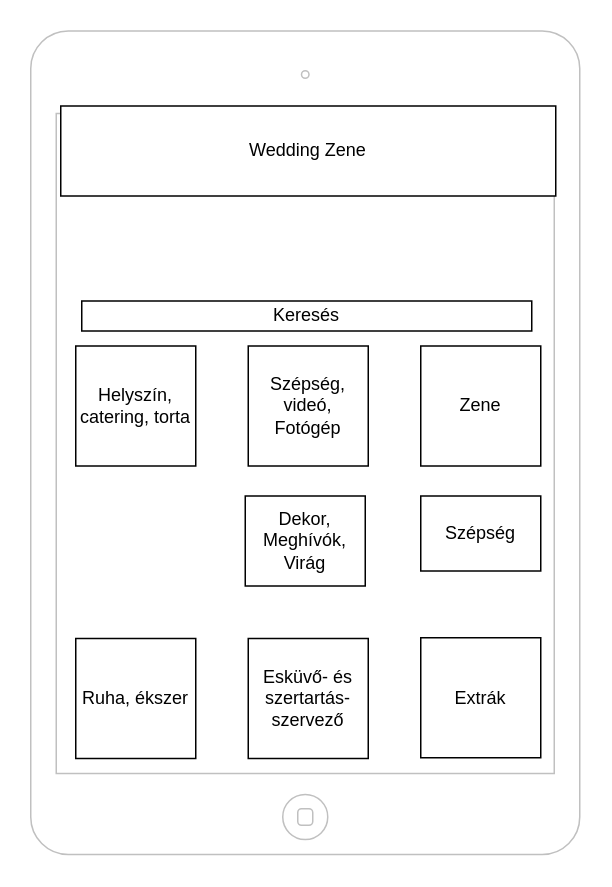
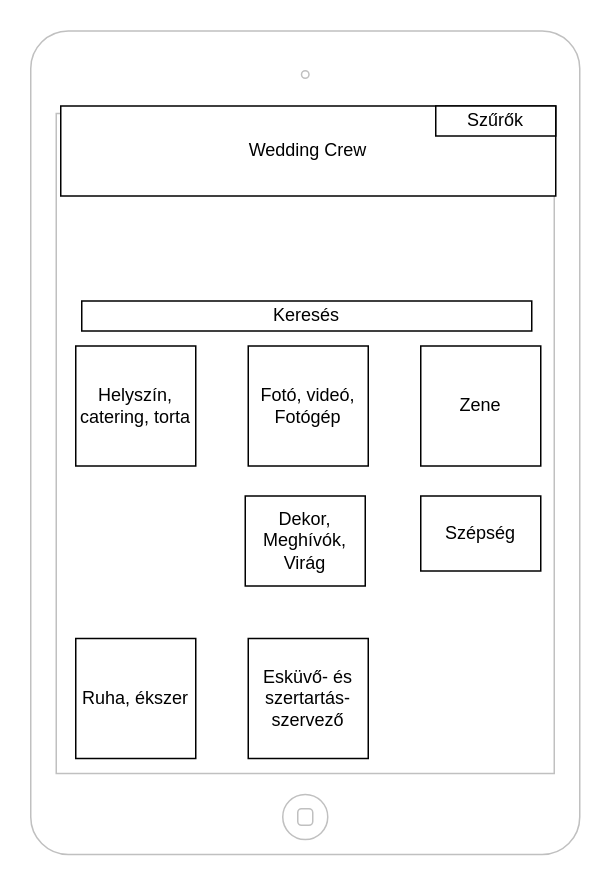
  <mxCell id="0" />
  <mxCell id="1" parent="0" />
  <mxCell id="2" value="" style="html=1;verticalLabelPosition=bottom;labelBackgroundColor=#ffffff;verticalAlign=top;shadow=0;dashed=0;strokeWidth=1;shape=mxgraph.ios7.misc.ipad7inch;strokeColor=#c0c0c0;" vertex="1" parent="1"><mxGeometry x="20" y="20" width="366" height="549" as="geometry" /></mxCell>
  <mxCell id="3" value="Helyszín, catering, torta" style="whiteSpace=wrap;html=1;aspect=fixed;" vertex="1" parent="1"><mxGeometry x="50" y="230" width="80" height="80" as="geometry" /></mxCell>
- <mxCell id="4" value="Szépség, videó, Fotógép" style="whiteSpace=wrap;html=1;aspect=fixed;" vertex="1" parent="1"><mxGeometry x="165" y="230" width="80" height="80" as="geometry" /></mxCell>
+ <mxCell id="4" value="Fotó, videó, Fotógép" style="whiteSpace=wrap;html=1;aspect=fixed;" vertex="1" parent="1"><mxGeometry x="165" y="230" width="80" height="80" as="geometry" /></mxCell>
  <mxCell id="5" value="Zene" style="whiteSpace=wrap;html=1;aspect=fixed;" vertex="1" parent="1"><mxGeometry x="280" y="230" width="80" height="80" as="geometry" /></mxCell>
  <mxCell id="6" value="Ruha, ékszer" style="whiteSpace=wrap;html=1;aspect=fixed;" vertex="1" parent="1"><mxGeometry x="50" y="425" width="80" height="80" as="geometry" /></mxCell>
  <mxCell id="7" value="Esküvő- és szertartás-szervező" style="whiteSpace=wrap;html=1;aspect=fixed;" vertex="1" parent="1"><mxGeometry x="165" y="425" width="80" height="80" as="geometry" /></mxCell>
- <mxCell id="8" value="Extrák" style="whiteSpace=wrap;html=1;aspect=fixed;" vertex="1" parent="1"><mxGeometry x="280" y="424.5" width="80" height="80" as="geometry" /></mxCell>
  <mxCell id="9" value="Dekor, Meghívók, Virág" style="whiteSpace=wrap;html=1;aspect=fixed;" vertex="1" parent="1"><mxGeometry x="163" y="330" width="80" height="60" as="geometry" /></mxCell>
  <mxCell id="10" value="Szépség" style="whiteSpace=wrap;html=1;aspect=fixed;" vertex="1" parent="1"><mxGeometry x="280" y="330" width="80" height="50" as="geometry" /></mxCell>
- <mxCell id="11" value="Wedding Zene" style="rounded=0;whiteSpace=wrap;html=1;" vertex="1" parent="1"><mxGeometry x="40" y="70" width="330" height="60" as="geometry" /></mxCell>
+ <mxCell id="11" value="Wedding Crew" style="rounded=0;whiteSpace=wrap;html=1;" vertex="1" parent="1"><mxGeometry x="40" y="70" width="330" height="60" as="geometry" /></mxCell>
  <mxCell id="12" value="Keresés" style="rounded=0;whiteSpace=wrap;html=1;" vertex="1" parent="1"><mxGeometry x="54" y="200" width="300" height="20" as="geometry" /></mxCell>
+ <mxCell id="13" value="Szűrők" style="rounded=0;whiteSpace=wrap;html=1;" vertex="1" parent="1"><mxGeometry x="290" y="70" width="80" height="20" as="geometry" /></mxCell>
